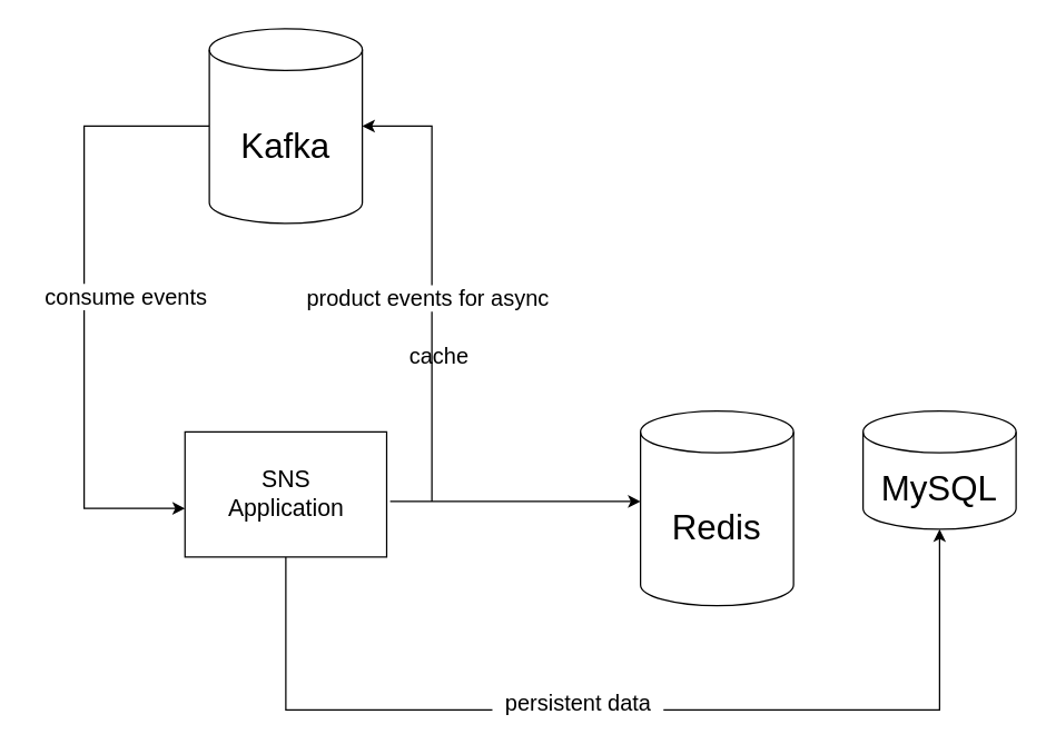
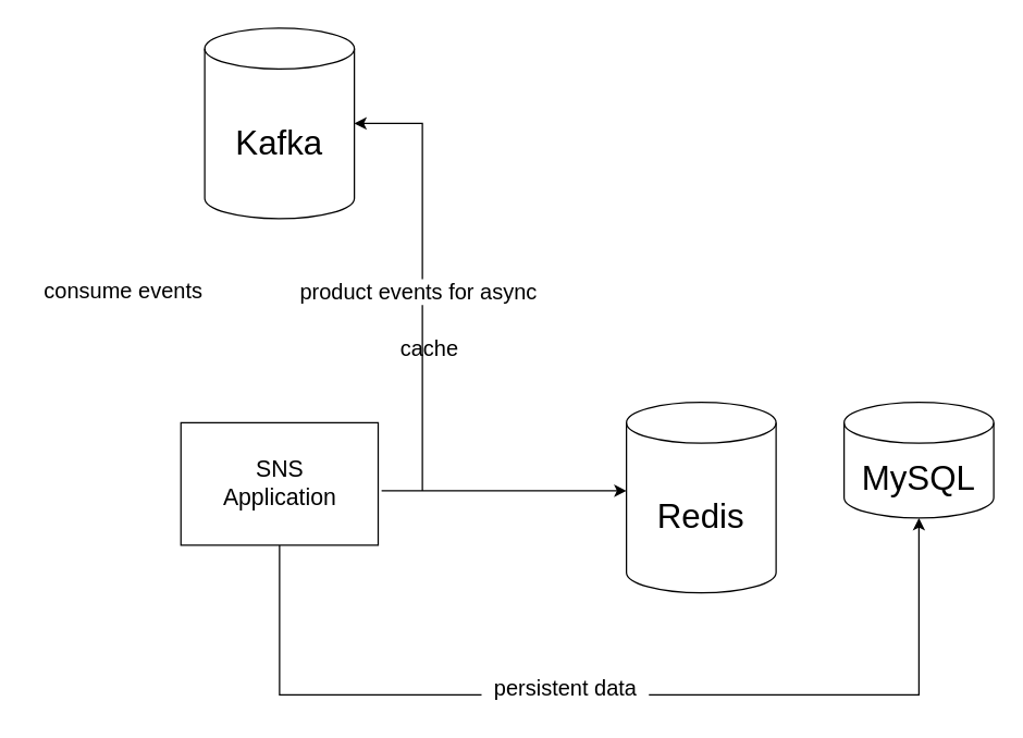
  <mxCell id="0" />
  <mxCell id="1" parent="0" />
- <mxCell id="2" style="edgeStyle=orthogonalEdgeStyle;rounded=0;orthogonalLoop=1;jettySize=auto;html=1;exitX=0;exitY=0.5;exitDx=0;exitDy=0;exitPerimeter=0;" edge="1" parent="1" source="3" target="5"><mxGeometry relative="1" as="geometry"><mxPoint x="40" y="340" as="targetPoint" /><mxPoint x="110" y="70" as="sourcePoint" /><Array as="points"><mxPoint x="60" y="90" /><mxPoint x="60" y="365" /></Array></mxGeometry></mxCell>
  <mxCell id="3" value="&lt;font style=&quot;font-size: 25px;&quot;&gt;Kafka&lt;/font&gt;" style="shape=cylinder3;whiteSpace=wrap;html=1;boundedLbl=1;backgroundOutline=1;size=15;" vertex="1" parent="1"><mxGeometry x="150" y="20" width="110" height="140" as="geometry" /></mxCell>
  <mxCell id="4" style="edgeStyle=orthogonalEdgeStyle;rounded=0;orthogonalLoop=1;jettySize=auto;html=1;exitX=0.5;exitY=1;exitDx=0;exitDy=0;entryX=0.5;entryY=1;entryDx=0;entryDy=0;entryPerimeter=0;" edge="1" parent="1" source="5" target="7"><mxGeometry relative="1" as="geometry"><mxPoint x="690" y="440" as="targetPoint" /><Array as="points"><mxPoint x="205" y="510" /><mxPoint x="675" y="510" /></Array></mxGeometry></mxCell>
  <mxCell id="5" value="&lt;font style=&quot;font-size: 17px;&quot;&gt;SNS&lt;/font&gt;&lt;div style=&quot;font-size: 17px;&quot;&gt;&lt;font style=&quot;font-size: 17px;&quot;&gt;Application&lt;/font&gt;&lt;/div&gt;" style="rounded=0;whiteSpace=wrap;html=1;" vertex="1" parent="1"><mxGeometry x="132.5" y="310" width="145" height="90" as="geometry" /></mxCell>
  <mxCell id="6" value="&lt;font style=&quot;font-size: 25px;&quot;&gt;Redis&lt;/font&gt;" style="shape=cylinder3;whiteSpace=wrap;html=1;boundedLbl=1;backgroundOutline=1;size=15;" vertex="1" parent="1"><mxGeometry x="460" y="295" width="110" height="140" as="geometry" /></mxCell>
  <mxCell id="7" value="&lt;font style=&quot;font-size: 25px;&quot;&gt;MySQL&lt;/font&gt;" style="shape=cylinder3;whiteSpace=wrap;html=1;boundedLbl=1;backgroundOutline=1;size=15;" vertex="1" parent="1"><mxGeometry x="620" y="295" width="110" height="85" as="geometry" /></mxCell>
  <mxCell id="8" value="&lt;font style=&quot;font-size: 16px;&quot;&gt;consume events&lt;/font&gt;" style="text;html=1;align=center;verticalAlign=middle;resizable=0;points=[];autosize=1;strokeColor=none;fillColor=none;labelBackgroundColor=default;" vertex="1" parent="1"><mxGeometry x="20" y="198" width="140" height="30" as="geometry" /></mxCell>
  <mxCell id="9" style="edgeStyle=orthogonalEdgeStyle;rounded=0;orthogonalLoop=1;jettySize=auto;html=1;entryX=0;entryY=0.607;entryDx=0;entryDy=0;entryPerimeter=0;" edge="1" parent="1"><mxGeometry relative="1" as="geometry"><mxPoint x="280" y="360" as="sourcePoint" /><mxPoint x="460" y="360" as="targetPoint" /></mxGeometry></mxCell>
  <mxCell id="10" value="&lt;font style=&quot;font-size: 16px;&quot;&gt;&amp;nbsp; cache&amp;nbsp;&amp;nbsp;&lt;/font&gt;" style="text;html=1;align=center;verticalAlign=middle;resizable=0;points=[];autosize=1;strokeColor=none;fillColor=none;labelBackgroundColor=default;" vertex="1" parent="1"><mxGeometry x="275" y="240" width="80" height="30" as="geometry" /></mxCell>
  <mxCell id="11" value="&lt;font style=&quot;font-size: 16px;&quot;&gt;&amp;nbsp; persistent data&amp;nbsp;&amp;nbsp;&lt;/font&gt;" style="text;html=1;align=center;verticalAlign=middle;resizable=0;points=[];autosize=1;strokeColor=none;fillColor=none;labelBackgroundColor=default;" vertex="1" parent="1"><mxGeometry x="340" y="490" width="150" height="30" as="geometry" /></mxCell>
  <mxCell id="12" value="" style="endArrow=classic;html=1;rounded=0;entryX=1;entryY=0.5;entryDx=0;entryDy=0;entryPerimeter=0;" edge="1" parent="1" target="3"><mxGeometry width="50" height="50" relative="1" as="geometry"><mxPoint x="310" y="360" as="sourcePoint" /><mxPoint x="340" y="220" as="targetPoint" /><Array as="points"><mxPoint x="310" y="90" /></Array></mxGeometry></mxCell>
  <mxCell id="13" value="&lt;font style=&quot;font-size: 16px;&quot;&gt;product events for async&lt;/font&gt;" style="edgeLabel;html=1;align=center;verticalAlign=middle;resizable=0;points=[];" vertex="1" connectable="0" parent="12"><mxGeometry x="0.025" y="4" relative="1" as="geometry"><mxPoint y="17" as="offset" /></mxGeometry></mxCell>
